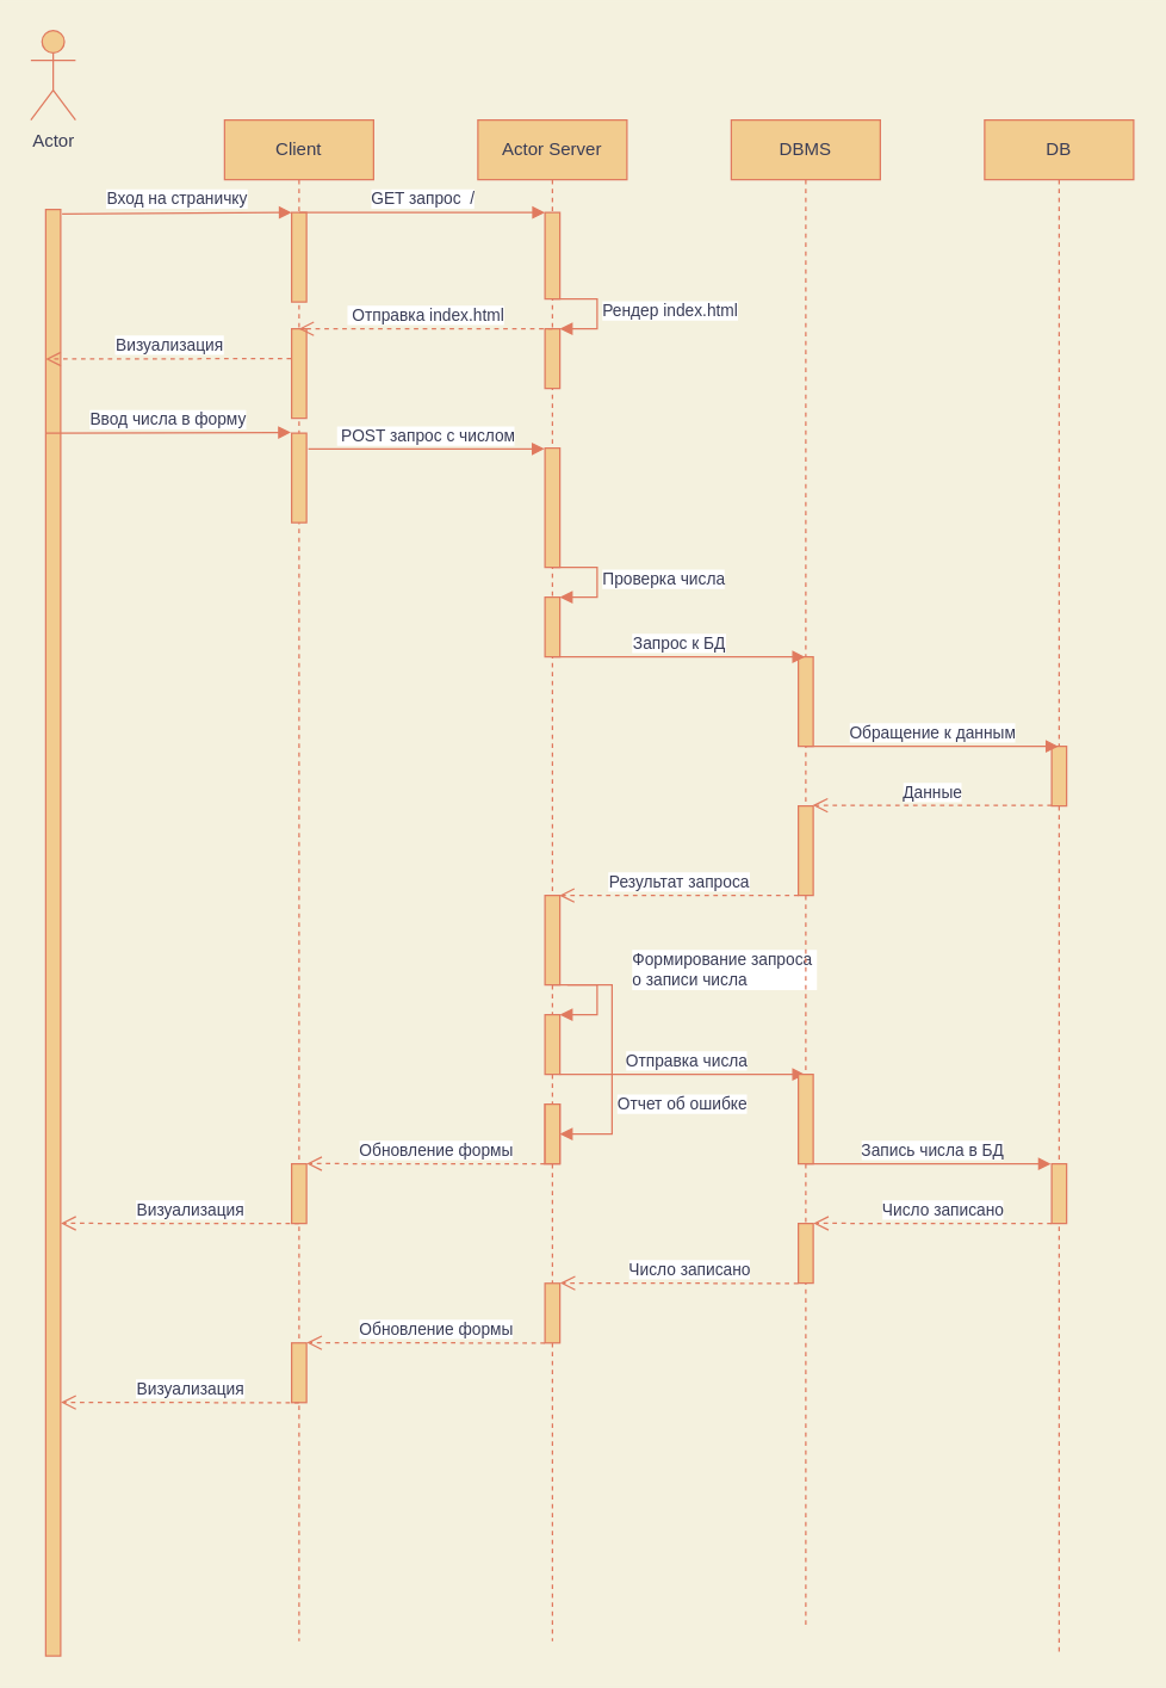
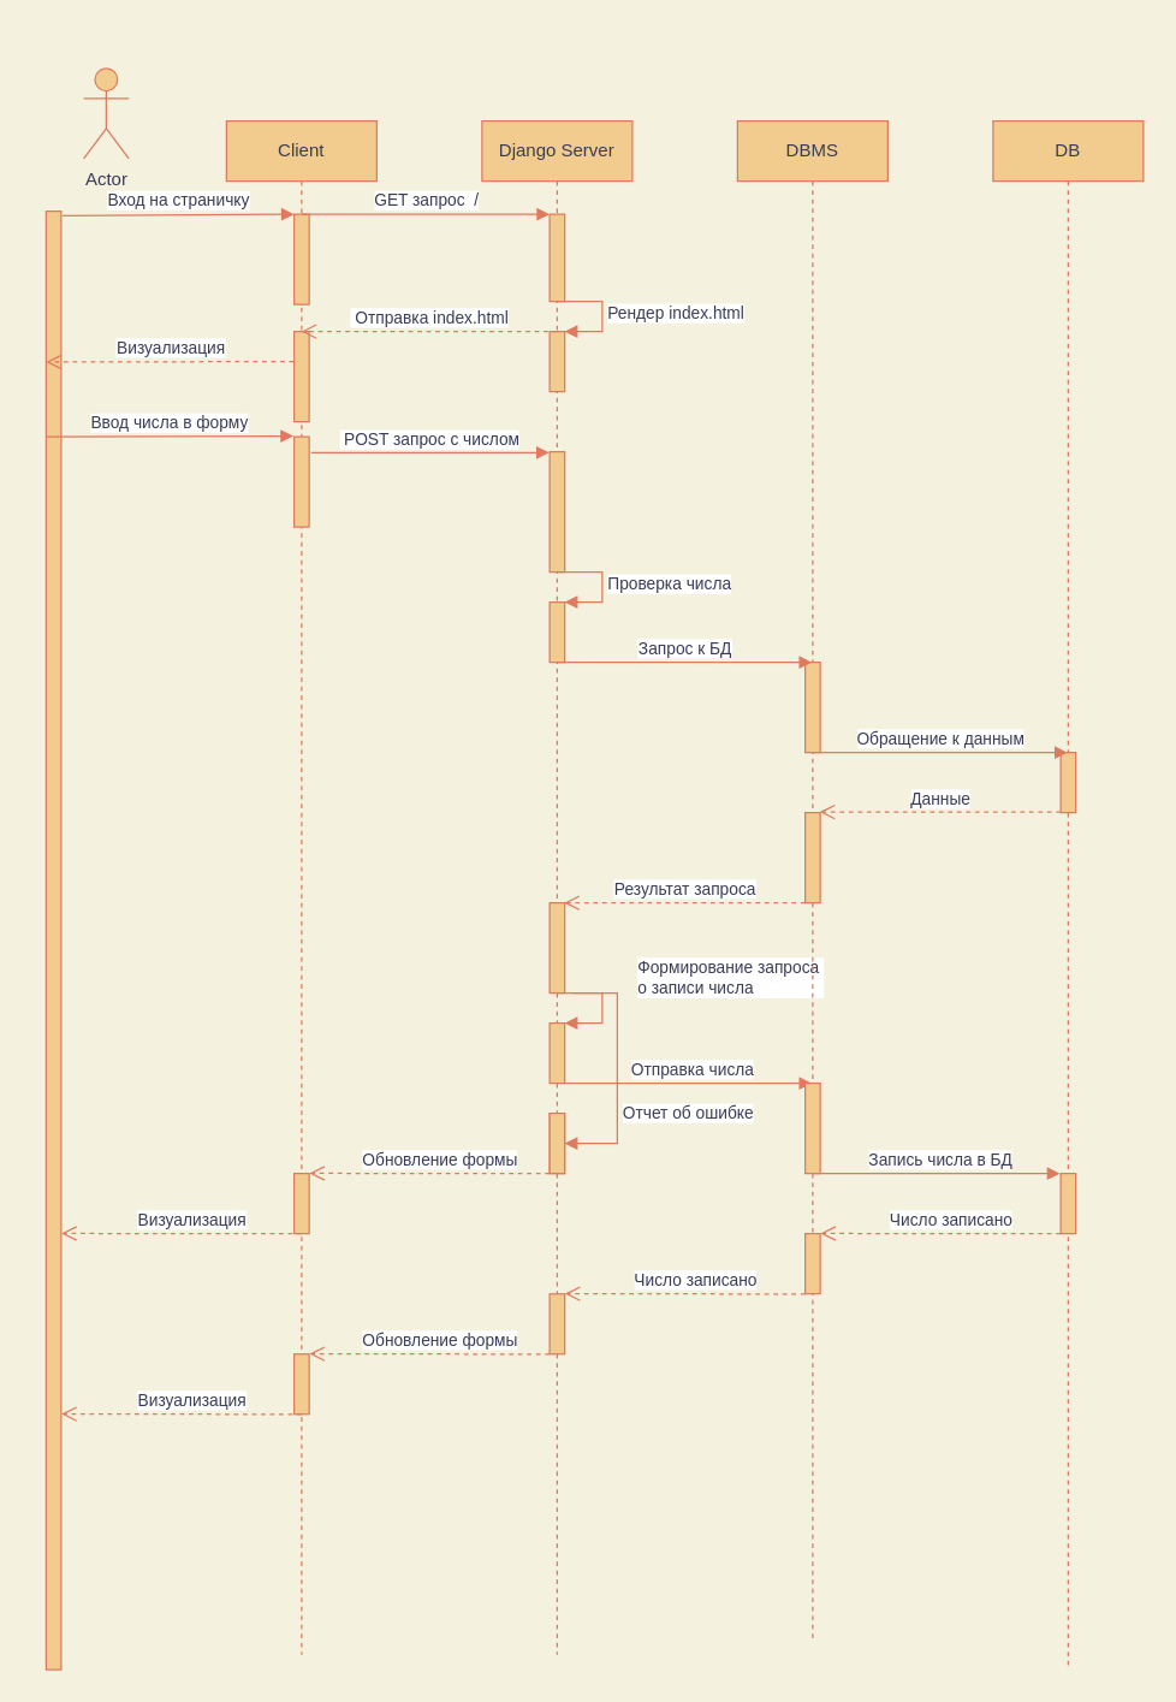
  <mxCell id="0" />
  <mxCell id="1" parent="0" />
- <mxCell id="2" value="Actor" style="shape=umlActor;verticalLabelPosition=bottom;verticalAlign=top;html=1;rounded=0;sketch=0;fontColor=#393C56;strokeColor=#E07A5F;fillColor=#F2CC8F;" vertex="1" parent="1"><mxGeometry x="20" y="20" width="30" height="60" as="geometry" /></mxCell>
+ <mxCell id="2" value="Actor" style="shape=umlActor;verticalLabelPosition=bottom;verticalAlign=top;html=1;rounded=0;sketch=0;fontColor=#393C56;strokeColor=#E07A5F;fillColor=#F2CC8F;" vertex="1" parent="1"><mxGeometry x="55" y="45" width="30" height="60" as="geometry" /></mxCell>
  <mxCell id="3" value="Client" style="shape=umlLifeline;perimeter=lifelinePerimeter;whiteSpace=wrap;html=1;container=1;collapsible=0;recursiveResize=0;outlineConnect=0;rounded=0;sketch=0;fontColor=#393C56;strokeColor=#E07A5F;fillColor=#F2CC8F;" vertex="1" parent="1"><mxGeometry x="150" y="80" width="100" height="1020" as="geometry" /></mxCell>
  <mxCell id="4" value="" style="html=1;points=[];perimeter=orthogonalPerimeter;rounded=0;sketch=0;fontColor=#393C56;strokeColor=#E07A5F;fillColor=#F2CC8F;" vertex="1" parent="3"><mxGeometry x="45" y="62" width="10" height="60" as="geometry" /></mxCell>
  <mxCell id="5" value="" style="html=1;points=[];perimeter=orthogonalPerimeter;rounded=0;sketch=0;fontColor=#393C56;strokeColor=#E07A5F;fillColor=#F2CC8F;" vertex="1" parent="3"><mxGeometry x="45" y="140" width="10" height="60" as="geometry" /></mxCell>
  <mxCell id="6" value="" style="html=1;points=[];perimeter=orthogonalPerimeter;rounded=0;sketch=0;fontColor=#393C56;strokeColor=#E07A5F;fillColor=#F2CC8F;" vertex="1" parent="3"><mxGeometry x="45" y="210" width="10" height="60" as="geometry" /></mxCell>
  <mxCell id="7" value="" style="html=1;points=[];perimeter=orthogonalPerimeter;rounded=0;sketch=0;fontColor=#393C56;strokeColor=#E07A5F;fillColor=#F2CC8F;" vertex="1" parent="3"><mxGeometry x="45" y="820.12" width="10" height="40" as="geometry" /></mxCell>
  <mxCell id="8" value="Обновление формы" style="html=1;verticalAlign=bottom;endArrow=open;dashed=1;endSize=8;rounded=1;sketch=0;fontColor=#393C56;strokeColor=#E07A5F;fillColor=#F2CC8F;curved=0;exitX=-0.009;exitY=1.001;exitDx=0;exitDy=0;exitPerimeter=0;entryX=1.015;entryY=-0.003;entryDx=0;entryDy=0;entryPerimeter=0;" edge="1" parent="3" target="7"><mxGeometry x="-0.09" relative="1" as="geometry"><mxPoint x="214.91" y="820.16" as="sourcePoint" /><mxPoint x="60" y="820.12" as="targetPoint" /><mxPoint as="offset" /></mxGeometry></mxCell>
  <mxCell id="9" value="Вход на страничку" style="html=1;verticalAlign=bottom;endArrow=block;rounded=1;sketch=0;fontColor=#393C56;strokeColor=#E07A5F;fillColor=#F2CC8F;curved=0;exitX=1.1;exitY=0.003;exitDx=0;exitDy=0;exitPerimeter=0;" edge="1" parent="3" source="35"><mxGeometry width="80" relative="1" as="geometry"><mxPoint x="-35" y="62" as="sourcePoint" /><mxPoint x="45" y="62" as="targetPoint" /></mxGeometry></mxCell>
- <mxCell id="10" value="Actor Server" style="shape=umlLifeline;perimeter=lifelinePerimeter;whiteSpace=wrap;html=1;container=1;collapsible=0;recursiveResize=0;outlineConnect=0;rounded=0;sketch=0;fontColor=#393C56;strokeColor=#E07A5F;fillColor=#F2CC8F;" vertex="1" parent="1"><mxGeometry x="320" y="80" width="100" height="1020" as="geometry" /></mxCell>
+ <mxCell id="10" value="Django Server" style="shape=umlLifeline;perimeter=lifelinePerimeter;whiteSpace=wrap;html=1;container=1;collapsible=0;recursiveResize=0;outlineConnect=0;rounded=0;sketch=0;fontColor=#393C56;strokeColor=#E07A5F;fillColor=#F2CC8F;" vertex="1" parent="1"><mxGeometry x="320" y="80" width="100" height="1020" as="geometry" /></mxCell>
  <mxCell id="11" value="" style="html=1;points=[];perimeter=orthogonalPerimeter;rounded=0;sketch=0;fontColor=#393C56;strokeColor=#E07A5F;fillColor=#F2CC8F;" vertex="1" parent="10"><mxGeometry x="45" y="62" width="10" height="58" as="geometry" /></mxCell>
  <mxCell id="12" value="" style="html=1;points=[];perimeter=orthogonalPerimeter;rounded=0;sketch=0;fontColor=#393C56;strokeColor=#E07A5F;fillColor=#F2CC8F;" vertex="1" parent="10"><mxGeometry x="45" y="140" width="10" height="40" as="geometry" /></mxCell>
  <mxCell id="13" value="Рендер index.html" style="edgeStyle=orthogonalEdgeStyle;html=1;align=left;spacingLeft=2;endArrow=block;rounded=0;entryX=1;entryY=0;sketch=0;fontColor=#393C56;strokeColor=#E07A5F;fillColor=#F2CC8F;curved=0;" edge="1" target="12" parent="10"><mxGeometry relative="1" as="geometry"><mxPoint x="50" y="120" as="sourcePoint" /><Array as="points"><mxPoint x="80" y="120" /></Array></mxGeometry></mxCell>
  <mxCell id="14" value="" style="html=1;points=[];perimeter=orthogonalPerimeter;rounded=0;sketch=0;fontColor=#393C56;strokeColor=#E07A5F;fillColor=#F2CC8F;" vertex="1" parent="10"><mxGeometry x="45" y="220" width="10" height="80" as="geometry" /></mxCell>
  <mxCell id="15" value="" style="html=1;points=[];perimeter=orthogonalPerimeter;rounded=0;sketch=0;fontColor=#393C56;strokeColor=#E07A5F;fillColor=#F2CC8F;" vertex="1" parent="10"><mxGeometry x="45" y="320" width="10" height="40" as="geometry" /></mxCell>
  <mxCell id="16" value="Проверка числа" style="edgeStyle=orthogonalEdgeStyle;html=1;align=left;spacingLeft=2;endArrow=block;rounded=0;entryX=1;entryY=0;sketch=0;fontColor=#393C56;strokeColor=#E07A5F;fillColor=#F2CC8F;curved=0;" edge="1" target="15" parent="10"><mxGeometry relative="1" as="geometry"><mxPoint x="50" y="300" as="sourcePoint" /><Array as="points"><mxPoint x="80" y="300" /></Array></mxGeometry></mxCell>
  <mxCell id="17" value="" style="html=1;points=[];perimeter=orthogonalPerimeter;rounded=0;sketch=0;fontColor=#393C56;strokeColor=#E07A5F;fillColor=#F2CC8F;" vertex="1" parent="10"><mxGeometry x="45" y="520" width="10" height="60" as="geometry" /></mxCell>
  <mxCell id="18" value="" style="html=1;points=[];perimeter=orthogonalPerimeter;rounded=0;sketch=0;fontColor=#393C56;strokeColor=#E07A5F;fillColor=#F2CC8F;" vertex="1" parent="10"><mxGeometry x="45" y="600" width="10" height="40" as="geometry" /></mxCell>
  <mxCell id="19" value="Формирование запроса&amp;nbsp;&lt;br&gt;о записи числа" style="edgeStyle=orthogonalEdgeStyle;html=1;align=left;spacingLeft=2;endArrow=block;rounded=0;entryX=1;entryY=0;sketch=0;fontColor=#393C56;strokeColor=#E07A5F;fillColor=#F2CC8F;curved=0;" edge="1" parent="10" target="18"><mxGeometry x="-0.2" y="22" relative="1" as="geometry"><mxPoint x="50" y="580" as="sourcePoint" /><Array as="points"><mxPoint x="80" y="580" /></Array><mxPoint x="-2" y="-10" as="offset" /></mxGeometry></mxCell>
  <mxCell id="20" value="Отправка числа" style="html=1;verticalAlign=bottom;endArrow=block;rounded=1;sketch=0;fontColor=#393C56;strokeColor=#E07A5F;fillColor=#F2CC8F;curved=0;" edge="1" parent="10" target="29"><mxGeometry x="0.033" width="80" relative="1" as="geometry"><mxPoint x="55" y="640" as="sourcePoint" /><mxPoint x="190" y="640" as="targetPoint" /><mxPoint as="offset" /></mxGeometry></mxCell>
  <mxCell id="21" value="" style="html=1;points=[];perimeter=orthogonalPerimeter;rounded=0;sketch=0;fontColor=#393C56;strokeColor=#E07A5F;fillColor=#F2CC8F;" vertex="1" parent="10"><mxGeometry x="45" y="780.12" width="10" height="40" as="geometry" /></mxCell>
  <mxCell id="22" value="Число записано" style="html=1;verticalAlign=bottom;endArrow=open;dashed=1;endSize=8;rounded=1;sketch=0;fontColor=#393C56;strokeColor=#E07A5F;fillColor=#F2CC8F;curved=0;exitX=-0.009;exitY=1.001;exitDx=0;exitDy=0;exitPerimeter=0;entryX=1.015;entryY=-0.003;entryDx=0;entryDy=0;entryPerimeter=0;" edge="1" parent="10" target="21"><mxGeometry x="-0.09" relative="1" as="geometry"><mxPoint x="214.91" y="780.16" as="sourcePoint" /><mxPoint x="60" y="780.12" as="targetPoint" /><mxPoint as="offset" /></mxGeometry></mxCell>
  <mxCell id="23" value="" style="html=1;points=[];perimeter=orthogonalPerimeter;rounded=0;sketch=0;fontColor=#393C56;strokeColor=#E07A5F;fillColor=#F2CC8F;" vertex="1" parent="10"><mxGeometry x="45" y="660" width="10" height="40" as="geometry" /></mxCell>
  <mxCell id="24" value="Отчет об ошибке" style="edgeStyle=orthogonalEdgeStyle;html=1;align=left;spacingLeft=2;endArrow=block;rounded=0;sketch=0;fontColor=#393C56;strokeColor=#E07A5F;fillColor=#F2CC8F;curved=0;" edge="1" parent="10" target="23"><mxGeometry x="0.333" relative="1" as="geometry"><mxPoint x="60" y="580" as="sourcePoint" /><Array as="points"><mxPoint x="60" y="580" /><mxPoint x="90" y="580" /><mxPoint x="90" y="680" /></Array><mxPoint x="65" y="620" as="targetPoint" /><mxPoint as="offset" /></mxGeometry></mxCell>
  <mxCell id="25" value="" style="html=1;points=[];perimeter=orthogonalPerimeter;rounded=0;sketch=0;fontColor=#393C56;strokeColor=#E07A5F;fillColor=#F2CC8F;" vertex="1" parent="10"><mxGeometry x="-125" y="700.0" width="10" height="40" as="geometry" /></mxCell>
  <mxCell id="26" value="Обновление формы" style="html=1;verticalAlign=bottom;endArrow=open;dashed=1;endSize=8;rounded=1;sketch=0;fontColor=#393C56;strokeColor=#E07A5F;fillColor=#F2CC8F;curved=0;exitX=-0.009;exitY=1.001;exitDx=0;exitDy=0;exitPerimeter=0;entryX=1.015;entryY=-0.003;entryDx=0;entryDy=0;entryPerimeter=0;" edge="1" parent="10" target="25"><mxGeometry x="-0.09" relative="1" as="geometry"><mxPoint x="44.91" y="700.04" as="sourcePoint" /><mxPoint x="-490" y="460.0" as="targetPoint" /><mxPoint as="offset" /></mxGeometry></mxCell>
  <mxCell id="27" value="" style="html=1;points=[];perimeter=orthogonalPerimeter;rounded=0;sketch=0;fontColor=#393C56;strokeColor=#E07A5F;fillColor=#F2CC8F;" vertex="1" parent="10"><mxGeometry x="45" y="660.0" width="10" height="40" as="geometry" /></mxCell>
  <mxCell id="28" value="Визуализация" style="html=1;verticalAlign=bottom;endArrow=open;dashed=1;endSize=8;rounded=1;sketch=0;fontColor=#393C56;strokeColor=#E07A5F;fillColor=#F2CC8F;curved=0;exitX=-0.009;exitY=1.001;exitDx=0;exitDy=0;exitPerimeter=0;entryX=1.015;entryY=-0.003;entryDx=0;entryDy=0;entryPerimeter=0;" edge="1" parent="10"><mxGeometry x="-0.09" relative="1" as="geometry"><mxPoint x="-120.09" y="740.04" as="sourcePoint" /><mxPoint x="-279.85" y="739.88" as="targetPoint" /><mxPoint as="offset" /></mxGeometry></mxCell>
  <mxCell id="29" value="DBMS" style="shape=umlLifeline;perimeter=lifelinePerimeter;whiteSpace=wrap;html=1;container=1;collapsible=0;recursiveResize=0;outlineConnect=0;rounded=0;sketch=0;fontColor=#393C56;strokeColor=#E07A5F;fillColor=#F2CC8F;" vertex="1" parent="1"><mxGeometry x="490" y="80" width="100" height="1010" as="geometry" /></mxCell>
  <mxCell id="30" value="" style="html=1;points=[];perimeter=orthogonalPerimeter;rounded=0;sketch=0;fontColor=#393C56;strokeColor=#E07A5F;fillColor=#F2CC8F;" vertex="1" parent="29"><mxGeometry x="45" y="360" width="10" height="60" as="geometry" /></mxCell>
  <mxCell id="31" value="" style="html=1;points=[];perimeter=orthogonalPerimeter;rounded=0;sketch=0;fontColor=#393C56;strokeColor=#E07A5F;fillColor=#F2CC8F;" vertex="1" parent="29"><mxGeometry x="45" y="460" width="10" height="60" as="geometry" /></mxCell>
  <mxCell id="32" value="Результат запроса" style="html=1;verticalAlign=bottom;endArrow=open;dashed=1;endSize=8;rounded=1;sketch=0;fontColor=#393C56;strokeColor=#E07A5F;fillColor=#F2CC8F;curved=0;entryX=0.961;entryY=-0.007;entryDx=0;entryDy=0;entryPerimeter=0;" edge="1" parent="29"><mxGeometry relative="1" as="geometry"><mxPoint x="45" y="520.0" as="sourcePoint" /><mxPoint x="-115.39" y="520.0" as="targetPoint" /></mxGeometry></mxCell>
  <mxCell id="33" value="" style="html=1;points=[];perimeter=orthogonalPerimeter;rounded=0;sketch=0;fontColor=#393C56;strokeColor=#E07A5F;fillColor=#F2CC8F;" vertex="1" parent="29"><mxGeometry x="45" y="640" width="10" height="60" as="geometry" /></mxCell>
  <mxCell id="34" value="" style="html=1;points=[];perimeter=orthogonalPerimeter;rounded=0;sketch=0;fontColor=#393C56;strokeColor=#E07A5F;fillColor=#F2CC8F;" vertex="1" parent="29"><mxGeometry x="45" y="740" width="10" height="40" as="geometry" /></mxCell>
  <mxCell id="35" value="" style="html=1;points=[];perimeter=orthogonalPerimeter;rounded=0;sketch=0;fontColor=#393C56;strokeColor=#E07A5F;fillColor=#F2CC8F;" vertex="1" parent="1"><mxGeometry x="30" y="140" width="10" height="970" as="geometry" /></mxCell>
  <mxCell id="36" value="DB" style="shape=umlLifeline;perimeter=lifelinePerimeter;whiteSpace=wrap;html=1;container=1;collapsible=0;recursiveResize=0;outlineConnect=0;rounded=0;sketch=0;fontColor=#393C56;strokeColor=#E07A5F;fillColor=#F2CC8F;" vertex="1" parent="1"><mxGeometry x="660" y="80" width="100" height="1030" as="geometry" /></mxCell>
  <mxCell id="37" value="" style="html=1;points=[];perimeter=orthogonalPerimeter;rounded=0;sketch=0;fontColor=#393C56;strokeColor=#E07A5F;fillColor=#F2CC8F;" vertex="1" parent="36"><mxGeometry x="45" y="420" width="10" height="40" as="geometry" /></mxCell>
  <mxCell id="38" value="" style="html=1;points=[];perimeter=orthogonalPerimeter;rounded=0;sketch=0;fontColor=#393C56;strokeColor=#E07A5F;fillColor=#F2CC8F;" vertex="1" parent="36"><mxGeometry x="45" y="700" width="10" height="40" as="geometry" /></mxCell>
  <mxCell id="39" value="GET запрос&amp;nbsp; /" style="html=1;verticalAlign=bottom;endArrow=block;entryX=0;entryY=0;rounded=1;sketch=0;fontColor=#393C56;strokeColor=#E07A5F;fillColor=#F2CC8F;curved=0;" edge="1" target="11" parent="1"><mxGeometry relative="1" as="geometry"><mxPoint x="200" y="142" as="sourcePoint" /></mxGeometry></mxCell>
  <mxCell id="40" value="&amp;nbsp;Отправка index.html" style="html=1;verticalAlign=bottom;endArrow=open;dashed=1;endSize=8;rounded=1;sketch=0;fontColor=#393C56;strokeColor=#E07A5F;fillColor=#F2CC8F;curved=0;exitX=0.5;exitY=0;exitDx=0;exitDy=0;exitPerimeter=0;" edge="1" parent="1" source="12"><mxGeometry relative="1" as="geometry"><mxPoint x="290" y="220" as="sourcePoint" /><mxPoint x="199.786" y="220" as="targetPoint" /></mxGeometry></mxCell>
  <mxCell id="41" value="Визуализация" style="html=1;verticalAlign=bottom;endArrow=open;dashed=1;endSize=8;rounded=1;sketch=0;fontColor=#393C56;strokeColor=#E07A5F;fillColor=#F2CC8F;curved=0;exitX=0.5;exitY=0;exitDx=0;exitDy=0;exitPerimeter=0;entryX=1.033;entryY=0.547;entryDx=0;entryDy=0;entryPerimeter=0;" edge="1" parent="1"><mxGeometry relative="1" as="geometry"><mxPoint x="194.67" y="240" as="sourcePoint" /><mxPoint x="30" y="240.272" as="targetPoint" /></mxGeometry></mxCell>
  <mxCell id="42" value="Ввод числа в форму" style="html=1;verticalAlign=bottom;endArrow=block;rounded=1;sketch=0;fontColor=#393C56;strokeColor=#E07A5F;fillColor=#F2CC8F;curved=0;entryX=-0.05;entryY=-0.008;entryDx=0;entryDy=0;entryPerimeter=0;" edge="1" parent="1" target="6"><mxGeometry width="80" relative="1" as="geometry"><mxPoint x="30" y="290" as="sourcePoint" /><mxPoint x="190" y="290" as="targetPoint" /></mxGeometry></mxCell>
  <mxCell id="43" value="&amp;nbsp;POST запрос с числом" style="html=1;verticalAlign=bottom;endArrow=block;rounded=1;sketch=0;fontColor=#393C56;strokeColor=#E07A5F;fillColor=#F2CC8F;curved=0;entryX=-0.03;entryY=0.626;entryDx=0;entryDy=0;entryPerimeter=0;exitX=1.123;exitY=0.178;exitDx=0;exitDy=0;exitPerimeter=0;" edge="1" parent="1" source="6"><mxGeometry width="80" relative="1" as="geometry"><mxPoint x="210" y="301" as="sourcePoint" /><mxPoint x="364.7" y="300.516" as="targetPoint" /></mxGeometry></mxCell>
  <mxCell id="44" value="Запрос к БД" style="html=1;verticalAlign=bottom;endArrow=block;rounded=1;sketch=0;fontColor=#393C56;strokeColor=#E07A5F;fillColor=#F2CC8F;curved=0;" edge="1" parent="1" target="29"><mxGeometry width="80" relative="1" as="geometry"><mxPoint x="370" y="440" as="sourcePoint" /><mxPoint x="480" y="440" as="targetPoint" /></mxGeometry></mxCell>
  <mxCell id="45" value="Обращение к данным" style="html=1;verticalAlign=bottom;endArrow=block;rounded=1;sketch=0;fontColor=#393C56;strokeColor=#E07A5F;fillColor=#F2CC8F;curved=0;" edge="1" parent="1" target="36"><mxGeometry width="80" relative="1" as="geometry"><mxPoint x="540" y="500" as="sourcePoint" /><mxPoint x="620" y="500" as="targetPoint" /></mxGeometry></mxCell>
  <mxCell id="46" value="Данные" style="html=1;verticalAlign=bottom;endArrow=open;dashed=1;endSize=8;rounded=1;sketch=0;fontColor=#393C56;strokeColor=#E07A5F;fillColor=#F2CC8F;curved=0;entryX=0.961;entryY=-0.007;entryDx=0;entryDy=0;entryPerimeter=0;" edge="1" parent="1" source="37" target="31"><mxGeometry relative="1" as="geometry"><mxPoint x="690" y="540" as="sourcePoint" /><mxPoint x="610" y="540" as="targetPoint" /></mxGeometry></mxCell>
  <mxCell id="47" value="Запись числа в БД" style="html=1;verticalAlign=bottom;endArrow=block;rounded=1;sketch=0;fontColor=#393C56;strokeColor=#E07A5F;fillColor=#F2CC8F;curved=0;" edge="1" parent="1"><mxGeometry x="0.033" width="80" relative="1" as="geometry"><mxPoint x="540" y="780" as="sourcePoint" /><mxPoint x="704.5" y="780" as="targetPoint" /><mxPoint as="offset" /></mxGeometry></mxCell>
  <mxCell id="48" value="Число записано" style="html=1;verticalAlign=bottom;endArrow=open;dashed=1;endSize=8;rounded=1;sketch=0;fontColor=#393C56;strokeColor=#E07A5F;fillColor=#F2CC8F;curved=0;exitX=-0.009;exitY=1.001;exitDx=0;exitDy=0;exitPerimeter=0;entryX=1.015;entryY=-0.003;entryDx=0;entryDy=0;entryPerimeter=0;" edge="1" parent="1" source="38" target="34"><mxGeometry x="-0.09" relative="1" as="geometry"><mxPoint x="700" y="820" as="sourcePoint" /><mxPoint x="550" y="820" as="targetPoint" /><mxPoint as="offset" /></mxGeometry></mxCell>
  <mxCell id="49" value="Визуализация" style="html=1;verticalAlign=bottom;endArrow=open;dashed=1;endSize=8;rounded=1;sketch=0;fontColor=#393C56;strokeColor=#E07A5F;fillColor=#F2CC8F;curved=0;exitX=-0.009;exitY=1.001;exitDx=0;exitDy=0;exitPerimeter=0;entryX=1.015;entryY=-0.003;entryDx=0;entryDy=0;entryPerimeter=0;" edge="1" parent="1"><mxGeometry x="-0.09" relative="1" as="geometry"><mxPoint x="199.91" y="940.16" as="sourcePoint" /><mxPoint x="40.15" y="940" as="targetPoint" /><mxPoint as="offset" /></mxGeometry></mxCell>
